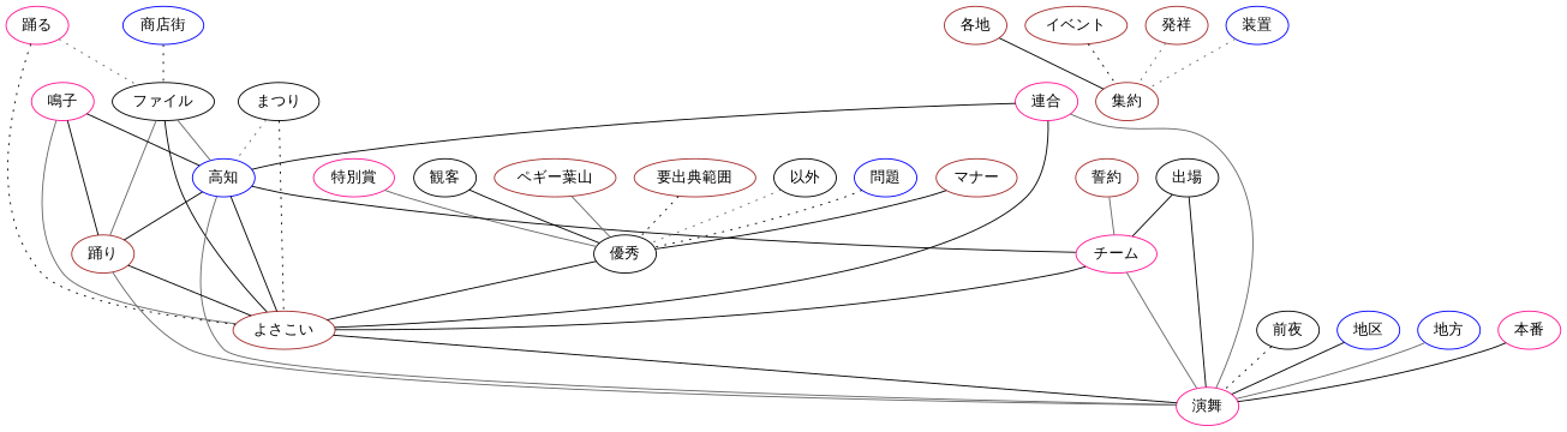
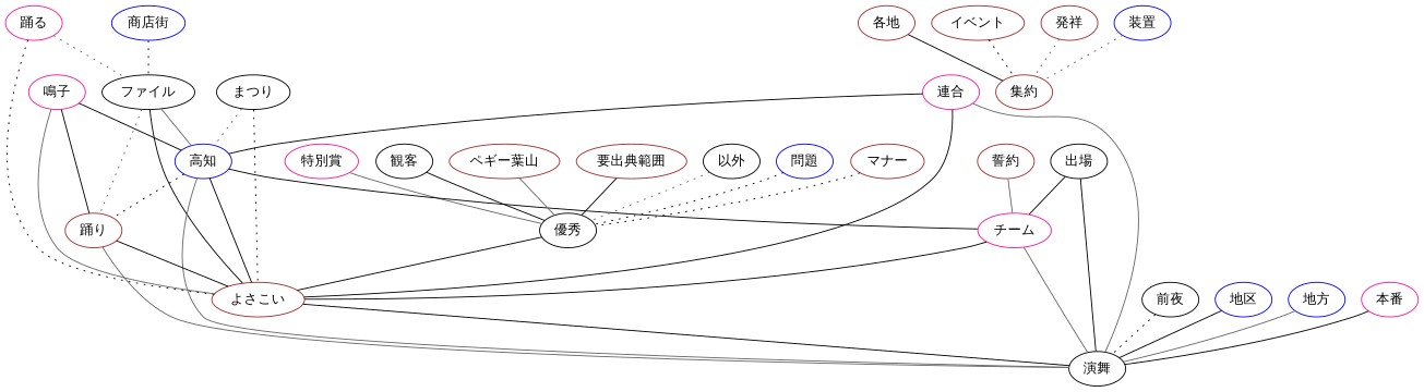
  graph {
    fontname="Comic Neue"
    node [color=brown fontname="Comic Neue"]
    edge [color=black fontname="Comic Neue"]
    "優秀" [color=black]
    "よさこい"
-   "演舞" [color=deeppink]
+   "演舞" [color=black]
    "各地"
    "集約"
    "特別賞" [color=deeppink]
    "観客" [color=black]
    "ファイル" [color=black]
    "高知" [color=blue]
    "踊り"
    "チーム" [color=deeppink]
    "連合" [color=deeppink]
    "誓約"
    "鳴子" [color=deeppink]
    "前夜" [color=black]
    "出場" [color=black]
    "地区" [color=blue]
    "地方" [color=blue]
    "ペギー葉山"
    "本番" [color=deeppink]
    "商店街" [color=blue]
    "要出典範囲"
    "以外" [color=black]
    "イベント"
    "発祥"
    "問題" [color=blue]
    "マナー"
    "装置" [color=blue]
    "踊る" [color=deeppink]
    "まつり" [color=black]
    "優秀" -- "よさこい"
    "よさこい" -- "演舞"
    "各地" -- "集約"
    "特別賞" -- "優秀" [color=gray40]
    "観客" -- "優秀"
    "ファイル" -- "よさこい"
    "ファイル" -- "高知" [color=gray40]
-   "ファイル" -- "踊り" [color=gray40]
+   "ファイル" -- "踊り" [color=gray40 style=dotted]
    "高知" -- "よさこい"
    "高知" -- "演舞" [color=gray40]
-   "高知" -- "踊り"
+   "高知" -- "踊り" [style=dotted]
    "高知" -- "チーム"
    "踊り" -- "よさこい"
    "踊り" -- "演舞" [color=gray40]
    "チーム" -- "よさこい"
    "チーム" -- "演舞" [color=gray40]
    "連合" -- "よさこい"
    "連合" -- "演舞" [color=gray40]
    "連合" -- "高知"
    "誓約" -- "チーム" [color=gray40]
    "鳴子" -- "よさこい" [color=gray40]
    "鳴子" -- "高知"
    "鳴子" -- "踊り"
    "前夜" -- "演舞" [style=dotted]
    "出場" -- "演舞"
    "出場" -- "チーム"
    "地区" -- "演舞"
    "地方" -- "演舞" [color=gray40]
    "ペギー葉山" -- "優秀" [color=gray40]
    "本番" -- "演舞"
    "商店街" -- "ファイル" [style=dotted]
-   "要出典範囲" -- "優秀" [style=dotted]
+   "要出典範囲" -- "優秀" [style=solid]
    "以外" -- "優秀" [color=gray40 style=dotted]
    "イベント" -- "集約" [style=dotted]
    "発祥" -- "集約" [color=gray40 style=dotted]
    "問題" -- "優秀" [style=dotted]
-   "マナー" -- "優秀" [style=solid]
+   "マナー" -- "優秀" [style=dotted]
    "装置" -- "集約" [color=gray40 style=dotted]
    "踊る" -- "よさこい" [style=dotted]
    "踊る" -- "ファイル" [color=gray40 style=dotted]
    "まつり" -- "よさこい" [style=dotted]
    "まつり" -- "高知" [color=gray40 style=dotted]
  }
